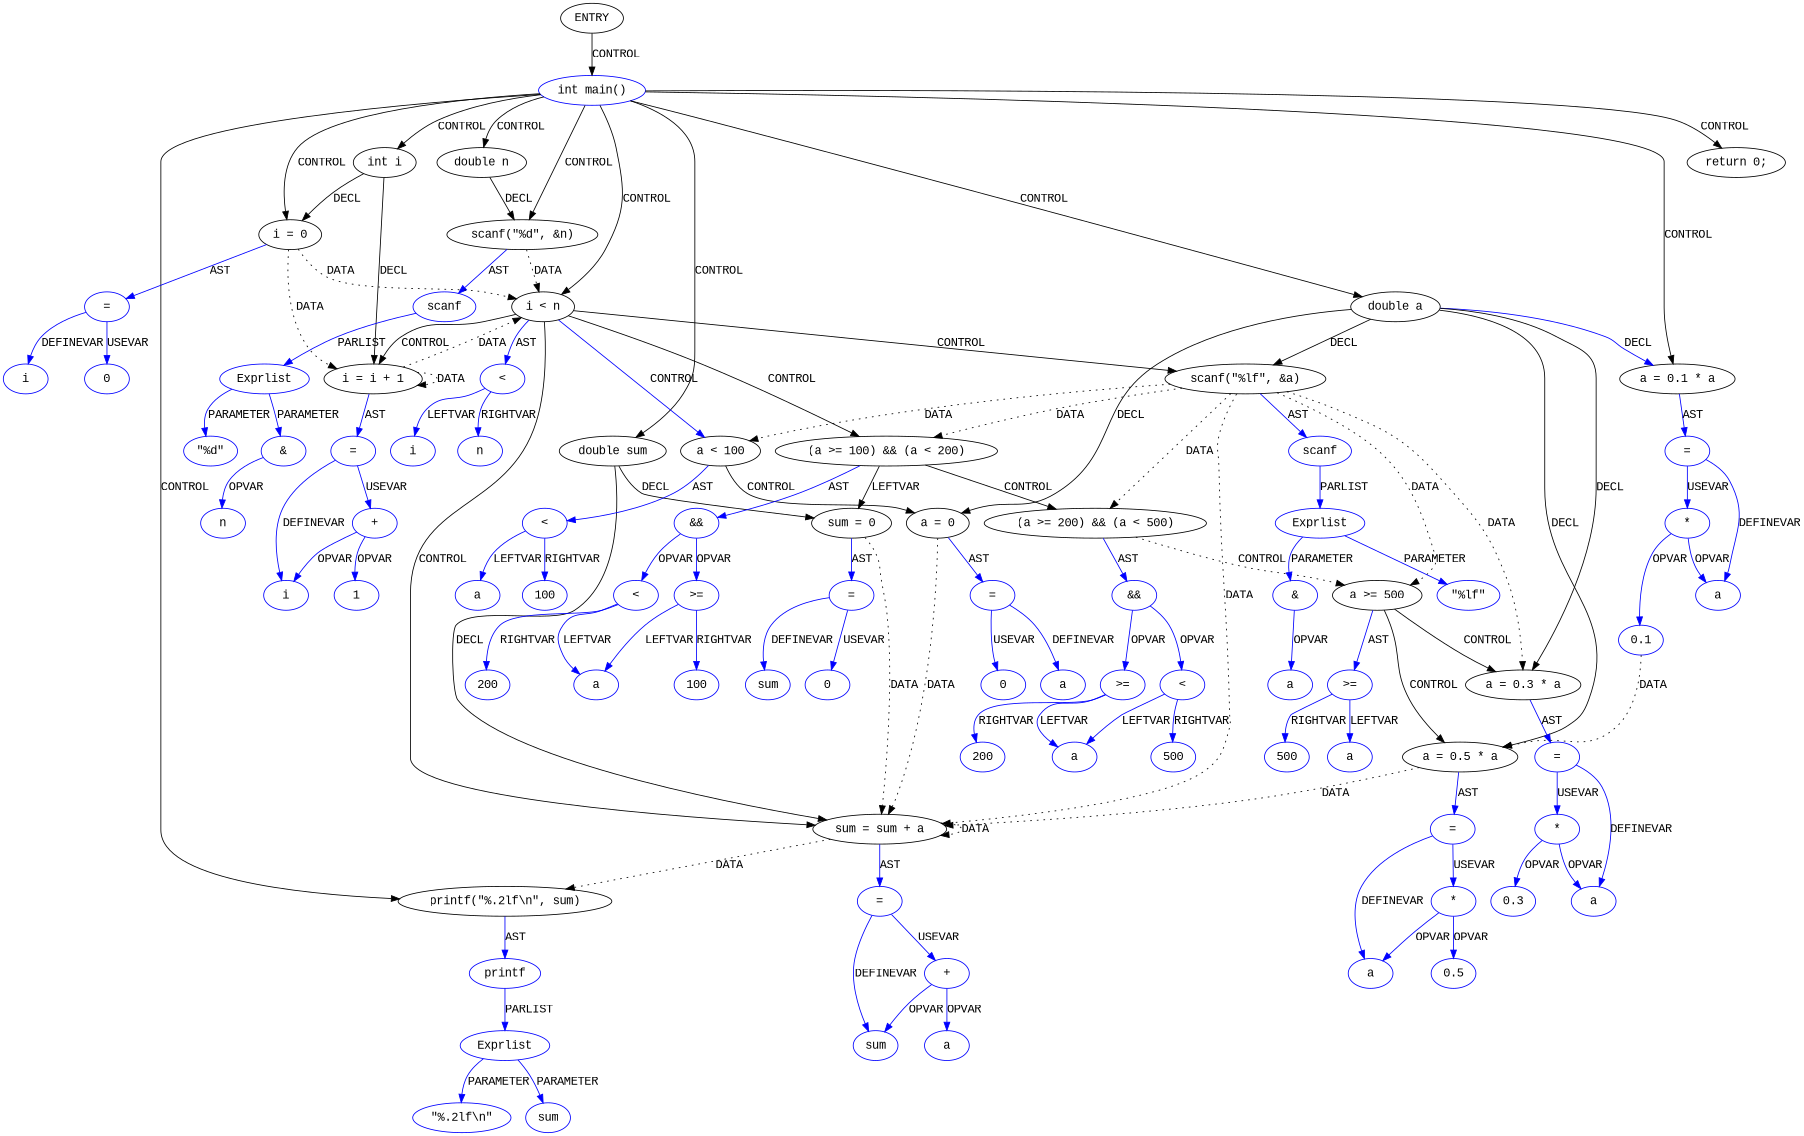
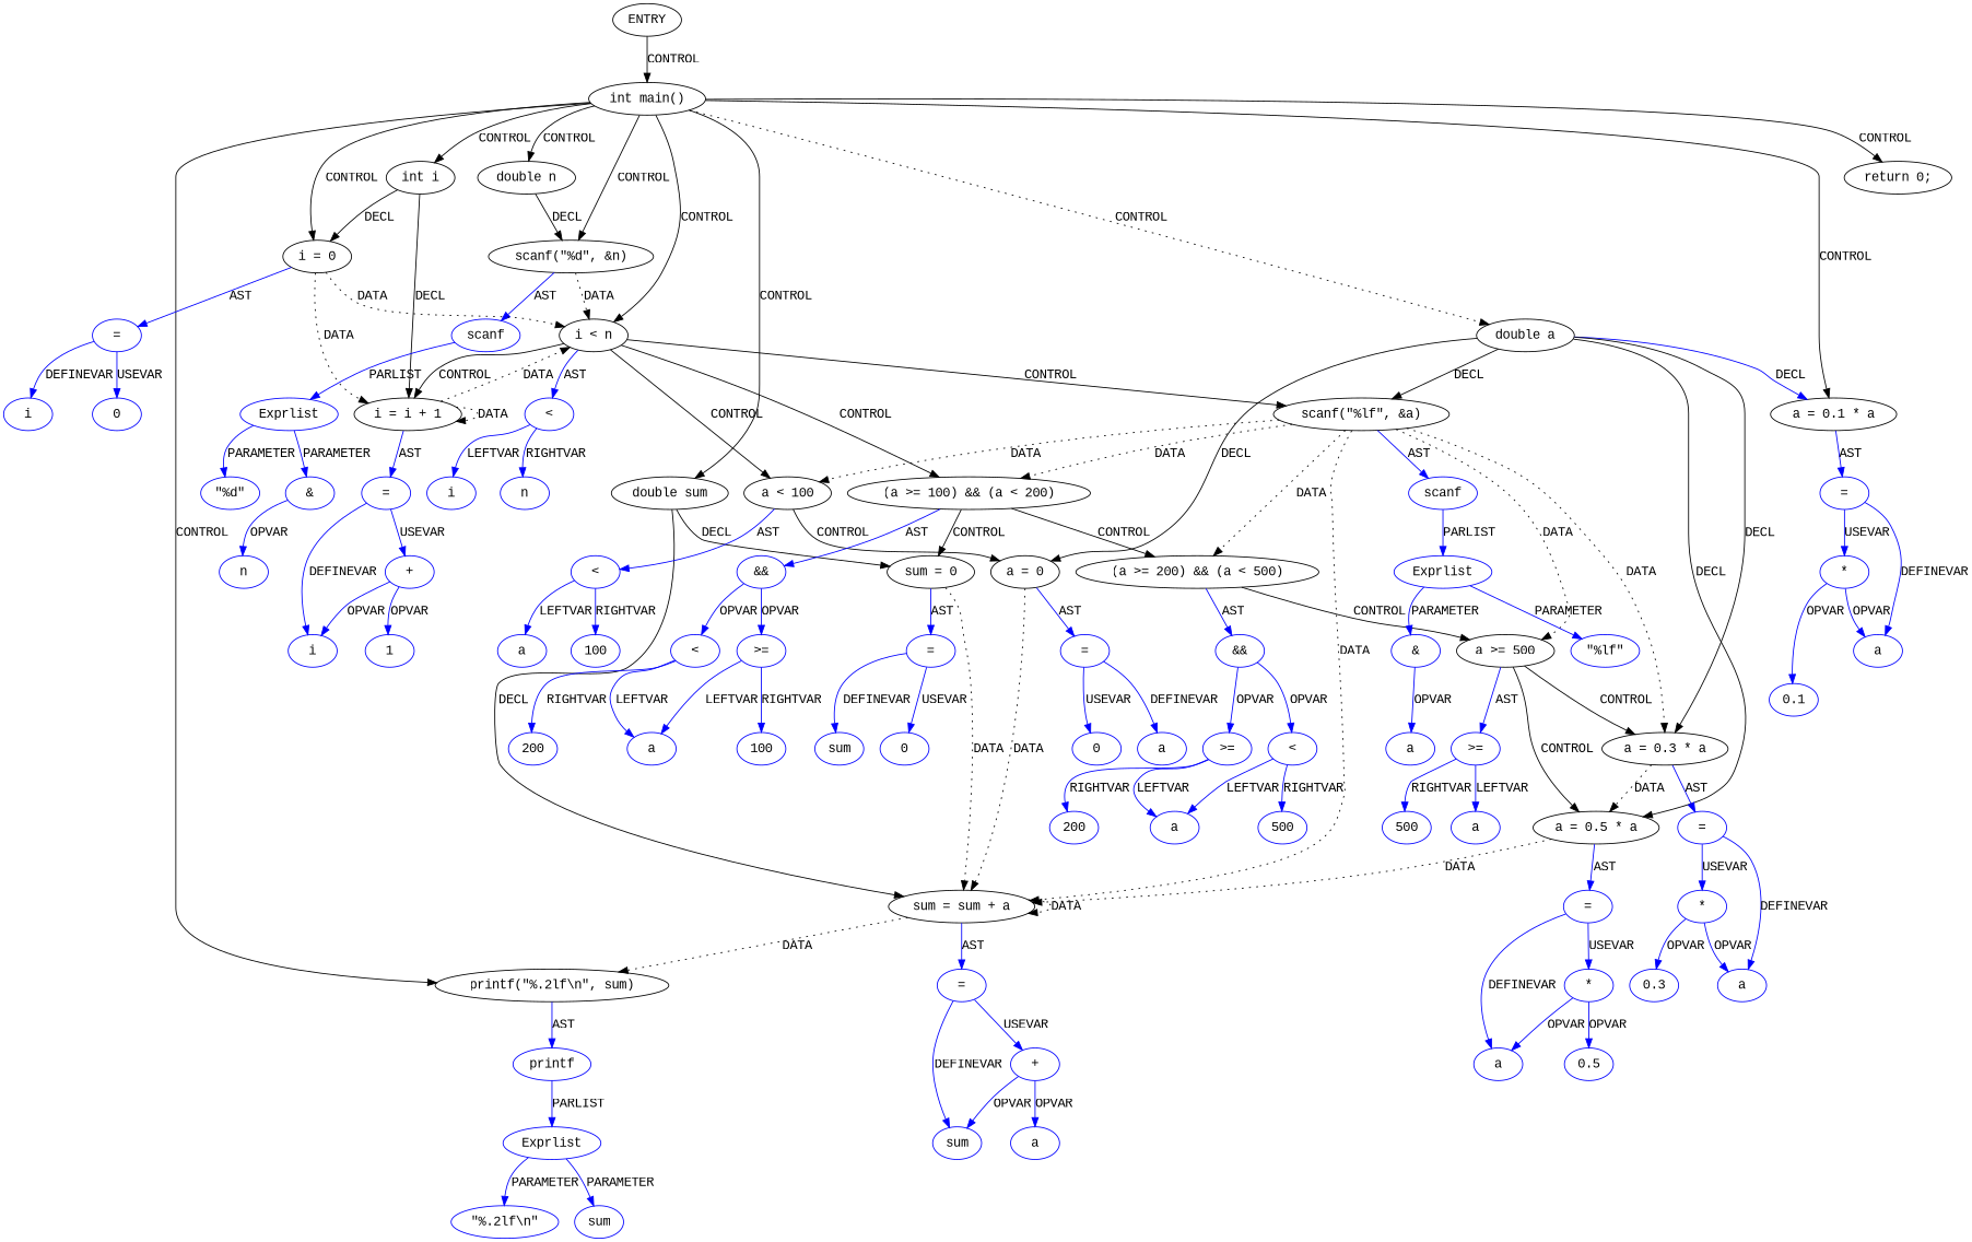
  digraph {
    fontname="Liberation Mono"
    node [coord=10 fontname="Liberation Mono" type=VAR color=blue]
    edge [fontname="Liberation Mono" color=blue]
    n1 [coord=-1 label=ENTRY type=ENTRY color=""]
-   n2 [coord=3 label="int main()" type=CONTROL]
+   n2 [coord=3 label="int main()" type=CONTROL color=""]
    n3 [coord=4 label="int i" type=DECL varname=i vartype=int color=""]
    n4 [coord=5 label="double n" type=DECL varname=n vartype=int color=""]
    n5 [coord=6 label="double a" type=DECL varname=a vartype=double color=""]
    n6 [coord=7 label="double sum" type=DECL varname=sum vartype=double color=""]
    n7 [coord=8 label="a = 0.1 * a" type=ASSIGN color=""]
    n8 [coord=9 label="scanf(\"%d\", &n)" type=CALL color=""]
    n9 [label="i = 0" type=ASSIGN color=""]
    n10 [label="i < n" type=CONTROL color=""]
    n11 [coord=23 label="printf(\"%.2lf\\n\", sum)" type=CALL color=""]
    n12 [coord=24 label="return 0;" type=CONTROL color=""]
    n13 [label="i = i + 1" type=ASSIGN color=""]
    n14 [coord=11 label="scanf(\"%lf\", &a)" type=CALL color=""]
    n15 [coord=13 label="a = 0" type=ASSIGN color=""]
    n16 [coord=18 label="a = 0.3 * a" type=ASSIGN color=""]
    n17 [coord=19 label="a = 0.5 * a" type=ASSIGN color=""]
    n18 [coord=15 label="sum = 0" type=ASSIGN color=""]
    n19 [coord=21 label="sum = sum + a" type=ASSIGN color=""]
    n20 [coord=8 label="=" type=ASSIGNOP]
    n21 [coord=9 label=scanf type=FUNCNAME]
    n22 [label="=" type=ASSIGNOP]
    n23 [coord=12 label="a < 100" type=CONTROL color=""]
    n24 [label="<" type=OP]
    n25 [coord=14 label="(a >= 100) && (a < 200)" type=CONTROL color=""]
    n26 [coord=23 label=printf type=FUNCNAME]
    n27 [label="=" type=ASSIGNOP]
    n28 [coord=11 label=scanf type=FUNCNAME]
    n29 [coord=16 label="(a >= 200) && (a < 500)" type=CONTROL color=""]
    n30 [coord=17 label="a >= 500" type=CONTROL color=""]
    n31 [coord=13 label="=" type=ASSIGNOP]
    n32 [coord=18 label="=" type=ASSIGNOP]
    n33 [coord=19 label="=" type=ASSIGNOP]
    n34 [coord=15 label="=" type=ASSIGNOP]
    n35 [coord=21 label="=" type=ASSIGNOP]
    n36 [coord=8 label=a]
    n37 [coord=8 label="*" type=OP]
    n38 [coord=8 label=0.1 type=CONST]
    n39 [coord=9 label=Exprlist type=EXPRS]
    n40 [coord=9 label="\"%d\"" type=CONST]
    n41 [coord=9 label="&" type=OP]
    n42 [coord=9 label=n]
    n43 [label=i]
    n44 [label=0 type=CONST]
    n45 [coord=12 label="<" type=OP]
    n46 [label=i]
    n47 [label=n]
    n48 [coord=11 label=Exprlist type=EXPRS]
    n49 [coord=14 label="&&" type=OP]
    n50 [coord=16 label="&&" type=OP]
    n51 [coord=17 label=">=" type=OP]
    n52 [coord=11 label="\"%lf\"" type=CONST]
    n53 [coord=11 label="&" type=OP]
    n54 [coord=11 label=a]
    n55 [coord=12 label=a]
    n56 [coord=12 label=100 type=CONST]
    n57 [coord=13 label=a]
    n58 [coord=13 label=0 type=CONST]
    n59 [coord=14 label=">=" type=OP]
    n60 [coord=14 label="<" type=OP]
    n61 [coord=15 label=sum]
    n62 [coord=15 label=0 type=CONST]
    n63 [coord=16 label=">=" type=OP]
    n64 [coord=16 label="<" type=OP]
    n65 [coord=17 label=a]
    n66 [coord=17 label=500 type=CONST]
    n67 [coord=18 label=a]
    n68 [coord=18 label="*" type=OP]
    n69 [coord=18 label=0.3 type=CONST]
    n70 [coord=19 label=a]
    n71 [coord=19 label="*" type=OP]
    n72 [coord=19 label=0.5 type=CONST]
    n73 [coord=16 label=a]
    n74 [coord=16 label=200 type=CONST]
    n75 [coord=16 label=500 type=CONST]
    n76 [coord=14 label=a]
    n77 [coord=14 label=100 type=CONST]
    n78 [coord=14 label=200 type=CONST]
    n79 [coord=21 label=sum]
    n80 [coord=21 label="+" type=OP]
    n81 [coord=21 label=a]
    n82 [label=i]
    n83 [label="+" type=OP]
    n84 [label=1 type=CONST]
    n85 [coord=23 label=Exprlist type=EXPRS]
    n86 [coord=23 label="\"%.2lf\\n\"" type=CONST]
    n87 [coord=23 label=sum]
    n1 -> n2 [label=CONTROL color=""]
    n2 -> n3 [label=CONTROL color=""]
    n2 -> n4 [label=CONTROL color=""]
-   n2 -> n5 [label=CONTROL color=""]
+   n2 -> n5 [label=CONTROL style=dotted color=""]
    n2 -> n6 [label=CONTROL color=""]
    n2 -> n7 [label=CONTROL color=""]
    n2 -> n8 [label=CONTROL color=""]
    n2 -> n9 [label=CONTROL color=""]
    n2 -> n10 [label=CONTROL color=""]
    n2 -> n11 [label=CONTROL color=""]
    n2 -> n12 [label=CONTROL color=""]
    n3 -> n9 [label=DECL color=""]
    n3 -> n13 [label=DECL color=""]
    n4 -> n8 [label=DECL color=""]
    n5 -> n7 [label=DECL]
    n5 -> n14 [label=DECL color=""]
    n5 -> n15 [label=DECL color=""]
    n5 -> n16 [label=DECL color=""]
    n5 -> n17 [label=DECL color=""]
    n6 -> n18 [label=DECL color=""]
    n6 -> n19 [label=DECL color=""]
    n7 -> n20 [label=AST]
    n8 -> n10 [label=DATA style=dotted color=""]
    n8 -> n21 [label=AST]
    n9 -> n10 [label=DATA style=dotted color=""]
    n9 -> n13 [label=DATA style=dotted color=""]
    n9 -> n22 [label=AST]
    n10 -> n13 [label=CONTROL color=""]
    n10 -> n14 [label=CONTROL color=""]
-   n10 -> n19 [label=CONTROL color=""]
-   n10 -> n23 [label=CONTROL]
+   n10 -> n23 [label=CONTROL color=""]
    n10 -> n24 [label=AST]
    n10 -> n25 [label=CONTROL color=""]
    n11 -> n26 [label=AST]
    n13 -> n10 [label=DATA style=dotted color=""]
    n13 -> n13 [label=DATA style=dotted color=""]
    n13 -> n27 [label=AST]
    n14 -> n16 [label=DATA style=dotted color=""]
    n14 -> n19 [label=DATA style=dotted color=""]
    n14 -> n23 [label=DATA style=dotted color=""]
    n14 -> n25 [label=DATA style=dotted color=""]
    n14 -> n28 [label=AST]
    n14 -> n29 [label=DATA style=dotted color=""]
    n14 -> n30 [label=DATA style=dotted color=""]
    n15 -> n19 [label=DATA style=dotted color=""]
    n15 -> n31 [label=AST]
-   n38 -> n17 [label=DATA style=dotted color=""]
+   n16 -> n17 [label=DATA style=dotted color=""]
    n16 -> n32 [label=AST]
    n17 -> n19 [label=DATA style=dotted color=""]
    n17 -> n33 [label=AST]
    n18 -> n19 [label=DATA style=dotted color=""]
    n18 -> n34 [label=AST]
    n19 -> n11 [label=DATA style=dotted color=""]
    n19 -> n19 [label=DATA style=dotted color=""]
    n19 -> n35 [label=AST]
    n20 -> n36 [label=DEFINEVAR]
    n20 -> n37 [label=USEVAR]
    n21 -> n39 [label=PARLIST]
    n22 -> n43 [label=DEFINEVAR]
    n22 -> n44 [label=USEVAR]
    n23 -> n15 [label=CONTROL color=""]
    n23 -> n45 [label=AST]
    n24 -> n46 [label=LEFTVAR]
    n24 -> n47 [label=RIGHTVAR]
-   n25 -> n18 [label=LEFTVAR color=""]
+   n25 -> n18 [label=CONTROL color=""]
    n25 -> n29 [label=CONTROL color=""]
    n25 -> n49 [label=AST]
    n26 -> n85 [label=PARLIST]
    n27 -> n82 [label=DEFINEVAR]
    n27 -> n83 [label=USEVAR]
    n28 -> n48 [label=PARLIST]
-   n29 -> n30 [label=CONTROL style=dotted color=""]
+   n29 -> n30 [label=CONTROL color=""]
    n29 -> n50 [label=AST]
    n30 -> n16 [label=CONTROL color=""]
    n30 -> n17 [label=CONTROL color=""]
    n30 -> n51 [label=AST]
    n31 -> n57 [label=DEFINEVAR]
    n31 -> n58 [label=USEVAR]
    n32 -> n67 [label=DEFINEVAR]
    n32 -> n68 [label=USEVAR]
    n33 -> n70 [label=DEFINEVAR]
    n33 -> n71 [label=USEVAR]
    n34 -> n61 [label=DEFINEVAR]
    n34 -> n62 [label=USEVAR]
    n35 -> n79 [label=DEFINEVAR]
    n35 -> n80 [label=USEVAR]
    n37 -> n36 [label=OPVAR]
    n37 -> n38 [label=OPVAR]
    n39 -> n40 [label=PARAMETER]
    n39 -> n41 [label=PARAMETER]
    n41 -> n42 [label=OPVAR]
    n45 -> n55 [label=LEFTVAR]
    n45 -> n56 [label=RIGHTVAR]
    n48 -> n52 [label=PARAMETER]
    n48 -> n53 [label=PARAMETER]
    n49 -> n59 [label=OPVAR]
    n49 -> n60 [label=OPVAR]
    n50 -> n63 [label=OPVAR]
    n50 -> n64 [label=OPVAR]
    n51 -> n65 [label=LEFTVAR]
    n51 -> n66 [label=RIGHTVAR]
    n53 -> n54 [label=OPVAR]
    n59 -> n76 [label=LEFTVAR]
    n59 -> n77 [label=RIGHTVAR]
    n60 -> n76 [label=LEFTVAR]
    n60 -> n78 [label=RIGHTVAR]
    n63 -> n73 [label=LEFTVAR]
    n63 -> n74 [label=RIGHTVAR]
    n64 -> n73 [label=LEFTVAR]
    n64 -> n75 [label=RIGHTVAR]
    n68 -> n67 [label=OPVAR]
    n68 -> n69 [label=OPVAR]
    n71 -> n70 [label=OPVAR]
    n71 -> n72 [label=OPVAR]
    n80 -> n79 [label=OPVAR]
    n80 -> n81 [label=OPVAR]
    n83 -> n82 [label=OPVAR]
    n83 -> n84 [label=OPVAR]
    n85 -> n86 [label=PARAMETER]
    n85 -> n87 [label=PARAMETER]
  }
